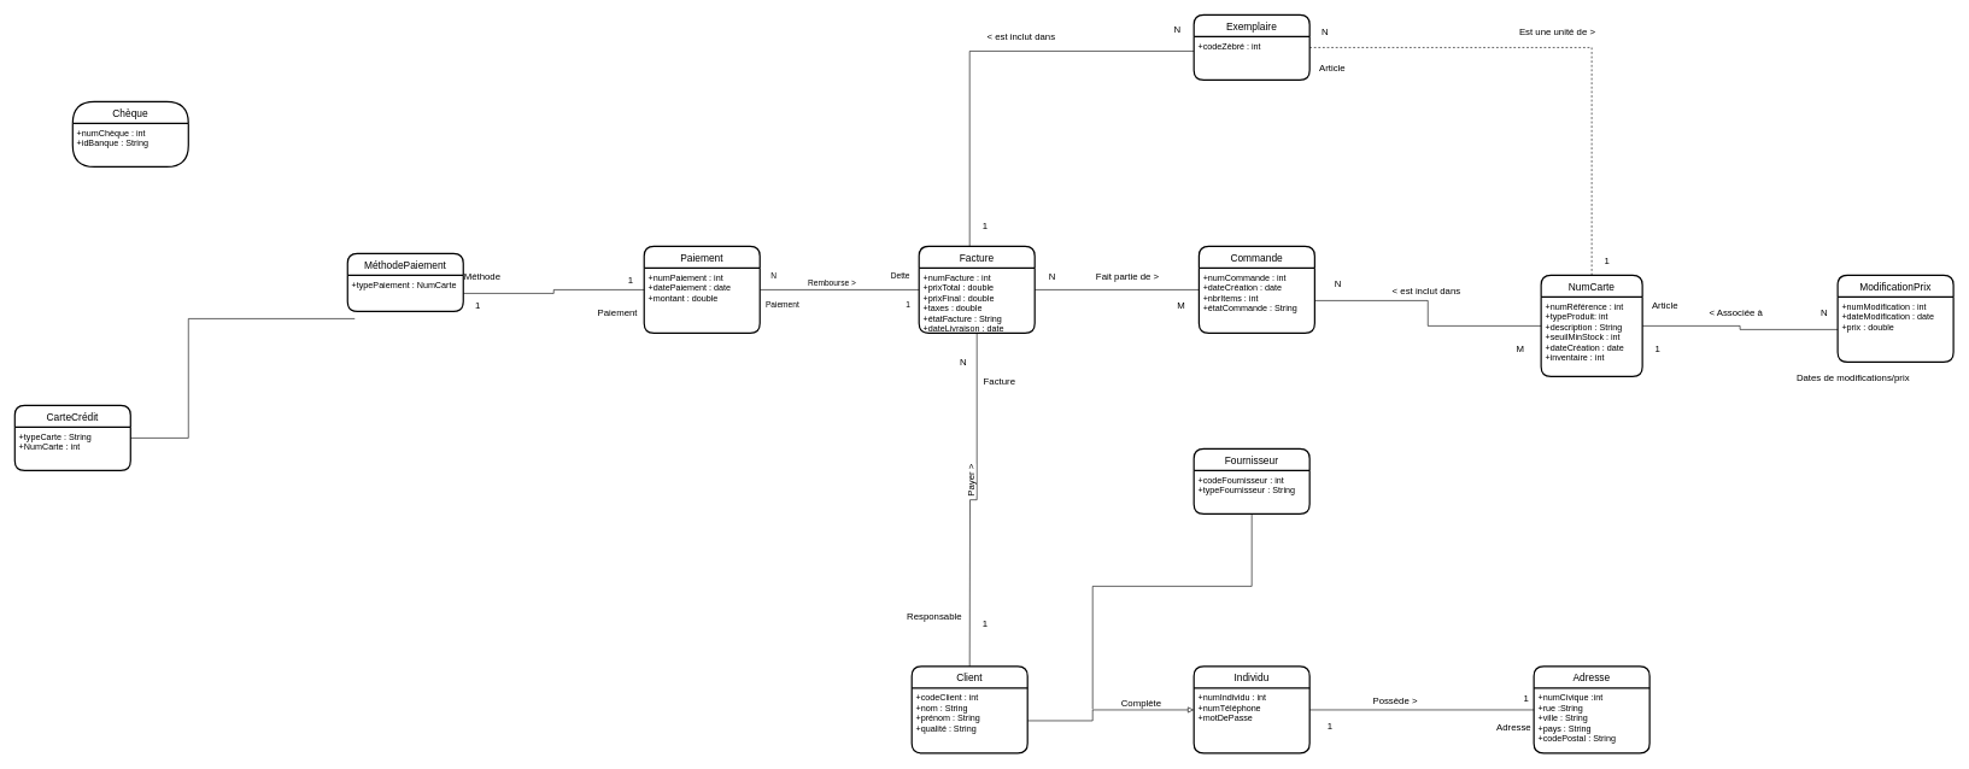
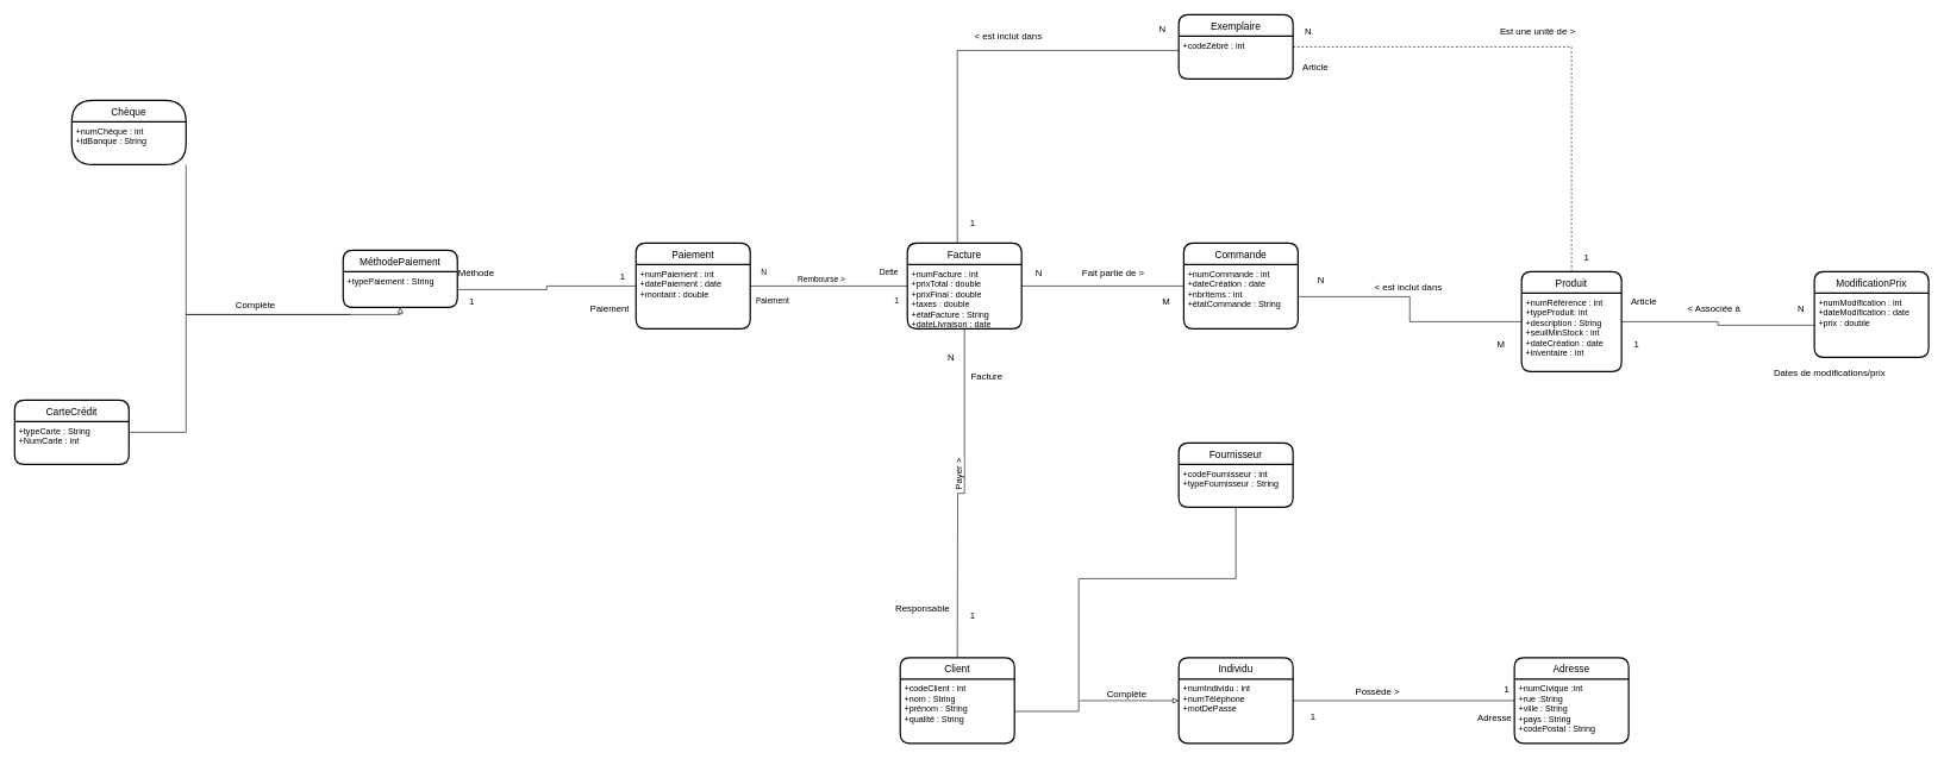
  <mxCell id="0" />
  <mxCell id="1" parent="0" />
- <mxCell id="2" value="NumCarte" style="swimlane;childLayout=stackLayout;horizontal=1;startSize=30;horizontalStack=0;rounded=1;fontSize=14;fontStyle=0;strokeWidth=2;resizeParent=0;resizeLast=1;shadow=0;dashed=0;align=center;" parent="1" vertex="1"><mxGeometry x="2130" y="380" width="140" height="140" as="geometry" /></mxCell>
+ <mxCell id="2" value="Produit" style="swimlane;childLayout=stackLayout;horizontal=1;startSize=30;horizontalStack=0;rounded=1;fontSize=14;fontStyle=0;strokeWidth=2;resizeParent=0;resizeLast=1;shadow=0;dashed=0;align=center;" parent="1" vertex="1"><mxGeometry x="2130" y="380" width="140" height="140" as="geometry" /></mxCell>
  <mxCell id="3" value="+numRéférence : int&#10;+typeProduit: int&#10;+description : String&#10;+seuilMinStock : int&#10;+dateCréation : date&#10;+inventaire : int&#10;" style="align=left;strokeColor=none;fillColor=none;spacingLeft=4;fontSize=12;verticalAlign=top;resizable=0;rotatable=0;part=1;" parent="2" vertex="1"><mxGeometry y="30" width="140" height="110" as="geometry" /></mxCell>
  <mxCell id="4" style="edgeStyle=orthogonalEdgeStyle;rounded=0;orthogonalLoop=1;jettySize=auto;html=1;endArrow=none;endFill=0;" parent="1" source="51" target="2" edge="1"><mxGeometry relative="1" as="geometry" /></mxCell>
  <mxCell id="5" value="N" style="edgeLabel;html=1;align=center;verticalAlign=middle;resizable=0;points=[];fontSize=13;" parent="4" vertex="1" connectable="0"><mxGeometry x="-0.054" y="58" relative="1" as="geometry"><mxPoint x="110" y="-83" as="offset" /></mxGeometry></mxCell>
  <mxCell id="6" value="1" style="edgeLabel;html=1;align=center;verticalAlign=middle;resizable=0;points=[];fontSize=13;" parent="4" vertex="1" connectable="0"><mxGeometry x="0.855" y="3" relative="1" as="geometry"><mxPoint y="27" as="offset" /></mxGeometry></mxCell>
  <mxCell id="7" value="Article" style="edgeLabel;html=1;align=center;verticalAlign=middle;resizable=0;points=[];fontSize=13;" parent="4" vertex="1" connectable="0"><mxGeometry x="0.818" y="2" relative="1" as="geometry"><mxPoint x="5" y="-32" as="offset" /></mxGeometry></mxCell>
  <mxCell id="8" value="Dates de modifications/prix" style="edgeLabel;html=1;align=center;verticalAlign=middle;resizable=0;points=[];fontSize=13;" parent="4" vertex="1" connectable="0"><mxGeometry x="-0.818" y="-3" relative="1" as="geometry"><mxPoint x="45" y="68" as="offset" /></mxGeometry></mxCell>
  <mxCell id="9" value="&amp;lt; Associée à&amp;nbsp;" style="edgeLabel;html=1;align=center;verticalAlign=middle;resizable=0;points=[];fontSize=13;rotation=0;" parent="4" vertex="1" connectable="0"><mxGeometry x="0.132" y="1" relative="1" as="geometry"><mxPoint x="11" y="-21" as="offset" /></mxGeometry></mxCell>
  <mxCell id="10" value="Fournisseur" style="swimlane;childLayout=stackLayout;horizontal=1;startSize=30;horizontalStack=0;rounded=1;fontSize=14;fontStyle=0;strokeWidth=2;resizeParent=0;resizeLast=1;shadow=0;dashed=0;align=center;" parent="1" vertex="1"><mxGeometry x="1650" y="620" width="160" height="90" as="geometry" /></mxCell>
  <mxCell id="11" value="+codeFournisseur : int&#10;+typeFournisseur : String&#10;" style="align=left;strokeColor=none;fillColor=none;spacingLeft=4;fontSize=12;verticalAlign=top;resizable=0;rotatable=0;part=1;" parent="10" vertex="1"><mxGeometry y="30" width="160" height="60" as="geometry" /></mxCell>
  <mxCell id="12" style="edgeStyle=orthogonalEdgeStyle;rounded=0;orthogonalLoop=1;jettySize=auto;html=1;endArrow=none;endFill=0;fontSize=13;" parent="1" target="10" edge="1"><mxGeometry relative="1" as="geometry"><mxPoint x="1510" y="980" as="sourcePoint" /><Array as="points"><mxPoint x="1510" y="810" /><mxPoint x="1730" y="810" /></Array></mxGeometry></mxCell>
  <mxCell id="13" value="Individu" style="swimlane;childLayout=stackLayout;horizontal=1;startSize=30;horizontalStack=0;rounded=1;fontSize=14;fontStyle=0;strokeWidth=2;resizeParent=0;resizeLast=1;shadow=0;dashed=0;align=center;" parent="1" vertex="1"><mxGeometry x="1650" y="921" width="160" height="120" as="geometry" /></mxCell>
  <mxCell id="14" value="+numIndividu : int&#10;+numTéléphone&#10;+motDePasse&#10;" style="align=left;strokeColor=none;fillColor=none;spacingLeft=4;fontSize=12;verticalAlign=top;resizable=0;rotatable=0;part=1;" parent="13" vertex="1"><mxGeometry y="30" width="160" height="90" as="geometry" /></mxCell>
  <mxCell id="15" style="edgeStyle=orthogonalEdgeStyle;rounded=0;orthogonalLoop=1;jettySize=auto;html=1;endArrow=none;endFill=0;fontSize=13;" parent="1" source="24" target="13" edge="1"><mxGeometry relative="1" as="geometry" /></mxCell>
  <mxCell id="16" value="1" style="edgeLabel;html=1;align=center;verticalAlign=middle;resizable=0;points=[];fontSize=13;" parent="15" vertex="1" connectable="0"><mxGeometry x="0.825" y="1" relative="1" as="geometry"><mxPoint y="20" as="offset" /></mxGeometry></mxCell>
  <mxCell id="17" value="1" style="edgeLabel;html=1;align=center;verticalAlign=middle;resizable=0;points=[];fontSize=13;" parent="15" vertex="1" connectable="0"><mxGeometry x="-0.863" y="2" relative="1" as="geometry"><mxPoint x="9" y="-19" as="offset" /></mxGeometry></mxCell>
  <mxCell id="18" value="Adresse" style="edgeLabel;html=1;align=center;verticalAlign=middle;resizable=0;points=[];fontSize=13;" parent="15" vertex="1" connectable="0"><mxGeometry x="-0.75" y="2" relative="1" as="geometry"><mxPoint x="10" y="21" as="offset" /></mxGeometry></mxCell>
  <mxCell id="19" value="Possède &amp;gt;" style="edgeLabel;html=1;align=center;verticalAlign=middle;resizable=0;points=[];fontSize=13;" parent="15" vertex="1" connectable="0"><mxGeometry x="0.163" y="-1" relative="1" as="geometry"><mxPoint x="-13" y="-12" as="offset" /></mxGeometry></mxCell>
  <mxCell id="20" style="edgeStyle=orthogonalEdgeStyle;rounded=0;orthogonalLoop=1;jettySize=auto;html=1;endArrow=block;endFill=0;fontSize=13;" parent="1" source="23" target="13" edge="1"><mxGeometry relative="1" as="geometry"><Array as="points"><mxPoint x="1510" y="996" /><mxPoint x="1510" y="981" /></Array></mxGeometry></mxCell>
  <mxCell id="21" value="Complète" style="edgeLabel;html=1;align=center;verticalAlign=middle;resizable=0;points=[];fontSize=13;" parent="20" vertex="1" connectable="0"><mxGeometry x="0.292" relative="1" as="geometry"><mxPoint x="13" y="-10" as="offset" /></mxGeometry></mxCell>
  <mxCell id="22" value="Client" style="swimlane;childLayout=stackLayout;horizontal=1;startSize=30;horizontalStack=0;rounded=1;fontSize=14;fontStyle=0;strokeWidth=2;resizeParent=0;resizeLast=1;shadow=0;dashed=0;align=center;" parent="1" vertex="1"><mxGeometry x="1260" y="921" width="160" height="120" as="geometry" /></mxCell>
  <mxCell id="23" value="+codeClient : int&#10;+nom : String&#10;+prénom : String&#10;+qualité : String" style="align=left;strokeColor=none;fillColor=none;spacingLeft=4;fontSize=12;verticalAlign=top;resizable=0;rotatable=0;part=1;" parent="22" vertex="1"><mxGeometry y="30" width="160" height="90" as="geometry" /></mxCell>
  <mxCell id="24" value="Adresse" style="swimlane;childLayout=stackLayout;horizontal=1;startSize=30;horizontalStack=0;rounded=1;fontSize=14;fontStyle=0;strokeWidth=2;resizeParent=0;resizeLast=1;shadow=0;dashed=0;align=center;" parent="1" vertex="1"><mxGeometry x="2120" y="921" width="160" height="120" as="geometry" /></mxCell>
  <mxCell id="25" value="+numCivique :int&#10;+rue :String&#10;+ville : String&#10;+pays : String&#10;+codePostal : String" style="align=left;strokeColor=none;fillColor=none;spacingLeft=4;fontSize=12;verticalAlign=top;resizable=0;rotatable=0;part=1;" parent="24" vertex="1"><mxGeometry y="30" width="160" height="90" as="geometry" /></mxCell>
  <mxCell id="26" style="edgeStyle=orthogonalEdgeStyle;rounded=0;orthogonalLoop=1;jettySize=auto;html=1;endArrow=none;endFill=0;fontSize=13;" parent="1" edge="1" source="63"><mxGeometry relative="1" as="geometry"><mxPoint x="1340" y="740" as="sourcePoint" /><mxPoint x="1340" y="921" as="targetPoint" /></mxGeometry></mxCell>
  <mxCell id="27" value="1" style="edgeLabel;html=1;align=center;verticalAlign=middle;resizable=0;points=[];fontSize=13;" parent="26" vertex="1" connectable="0"><mxGeometry x="0.746" y="1" relative="1" as="geometry"><mxPoint x="19" as="offset" /></mxGeometry></mxCell>
  <mxCell id="28" value="N" style="edgeLabel;html=1;align=center;verticalAlign=middle;resizable=0;points=[];fontSize=13;" parent="26" vertex="1" connectable="0"><mxGeometry x="-0.867" y="-3" relative="1" as="geometry"><mxPoint x="-17" y="8.33" as="offset" /></mxGeometry></mxCell>
  <mxCell id="29" value="Responsable" style="edgeLabel;html=1;align=center;verticalAlign=middle;resizable=0;points=[];fontSize=13;" parent="26" vertex="1" connectable="0"><mxGeometry x="0.668" y="1" relative="1" as="geometry"><mxPoint x="-51" y="9" as="offset" /></mxGeometry></mxCell>
  <mxCell id="30" value="Facture" style="edgeLabel;html=1;align=center;verticalAlign=middle;resizable=0;points=[];fontSize=13;" parent="26" vertex="1" connectable="0"><mxGeometry x="-0.691" y="-2" relative="1" as="geometry"><mxPoint x="32" y="-8" as="offset" /></mxGeometry></mxCell>
  <mxCell id="31" value="Payer &amp;gt;" style="edgeLabel;html=1;align=center;verticalAlign=middle;resizable=0;points=[];fontSize=13;rotation=-90;" parent="26" vertex="1" connectable="0"><mxGeometry x="-0.127" y="2" relative="1" as="geometry"><mxPoint x="-12" as="offset" /></mxGeometry></mxCell>
  <mxCell id="32" style="edgeStyle=orthogonalEdgeStyle;rounded=0;orthogonalLoop=1;jettySize=auto;html=1;endArrow=none;endFill=0;fontSize=13;" parent="1" source="77" edge="1"><mxGeometry relative="1" as="geometry"><mxPoint x="490" y="440" as="targetPoint" /><Array as="points"><mxPoint x="260" y="440" /></Array></mxGeometry></mxCell>
+ <mxCell id="33" style="edgeStyle=orthogonalEdgeStyle;rounded=0;orthogonalLoop=1;jettySize=auto;html=1;endArrow=block;endFill=0;fontSize=13;" parent="1" source="76" target="73" edge="1"><mxGeometry relative="1" as="geometry"><Array as="points"><mxPoint x="260" y="440" /></Array></mxGeometry></mxCell>
+ <mxCell id="34" value="Complète" style="edgeLabel;html=1;align=center;verticalAlign=middle;resizable=0;points=[];fontSize=13;" parent="33" vertex="1" connectable="0"><mxGeometry x="0.176" y="1" relative="1" as="geometry"><mxPoint y="-14" as="offset" /></mxGeometry></mxCell>
  <mxCell id="35" style="edgeStyle=orthogonalEdgeStyle;rounded=0;orthogonalLoop=1;jettySize=auto;html=1;endArrow=none;endFill=0;fontSize=13;" parent="1" source="74" target="71" edge="1"><mxGeometry relative="1" as="geometry" /></mxCell>
  <mxCell id="36" value="1" style="edgeLabel;html=1;align=center;verticalAlign=middle;resizable=0;points=[];fontSize=13;" parent="35" vertex="1" connectable="0"><mxGeometry x="0.847" y="1" relative="1" as="geometry"><mxPoint y="-14" as="offset" /></mxGeometry></mxCell>
  <mxCell id="37" value="1" style="edgeLabel;html=1;align=center;verticalAlign=middle;resizable=0;points=[];fontSize=13;" parent="35" vertex="1" connectable="0"><mxGeometry x="-0.849" y="-2" relative="1" as="geometry"><mxPoint y="13" as="offset" /></mxGeometry></mxCell>
  <mxCell id="38" value="Paiement" style="edgeLabel;html=1;align=center;verticalAlign=middle;resizable=0;points=[];fontSize=13;" parent="35" vertex="1" connectable="0"><mxGeometry x="0.818" y="3" relative="1" as="geometry"><mxPoint x="-14.17" y="33" as="offset" /></mxGeometry></mxCell>
  <mxCell id="39" value="Méthode" style="edgeLabel;html=1;align=center;verticalAlign=middle;resizable=0;points=[];fontSize=13;" parent="35" vertex="1" connectable="0"><mxGeometry x="-0.685" y="1" relative="1" as="geometry"><mxPoint x="-15" y="-24" as="offset" /></mxGeometry></mxCell>
  <mxCell id="40" style="edgeStyle=orthogonalEdgeStyle;rounded=0;orthogonalLoop=1;jettySize=auto;html=1;endArrow=none;endFill=0;fontSize=13;" parent="1" source="63" target="61" edge="1"><mxGeometry relative="1" as="geometry"><Array as="points"><mxPoint x="1340" y="70" /></Array><mxPoint x="1330" y="200" as="sourcePoint" /></mxGeometry></mxCell>
  <mxCell id="41" value="1" style="edgeLabel;html=1;align=center;verticalAlign=middle;resizable=0;points=[];fontSize=13;" parent="40" vertex="1" connectable="0"><mxGeometry x="-0.869" y="-3" relative="1" as="geometry"><mxPoint x="17" y="8" as="offset" /></mxGeometry></mxCell>
  <mxCell id="42" value="N" style="edgeLabel;html=1;align=center;verticalAlign=middle;resizable=0;points=[];fontSize=13;" parent="40" vertex="1" connectable="0"><mxGeometry x="0.917" y="2" relative="1" as="geometry"><mxPoint y="-28.06" as="offset" /></mxGeometry></mxCell>
  <mxCell id="43" value="&amp;lt; est inclut dans" style="edgeLabel;html=1;align=center;verticalAlign=middle;resizable=0;points=[];fontSize=13;" parent="40" vertex="1" connectable="0"><mxGeometry x="-0.069" y="-23" relative="1" as="geometry"><mxPoint x="70.47" y="-43.06" as="offset" /></mxGeometry></mxCell>
  <mxCell id="44" style="edgeStyle=orthogonalEdgeStyle;rounded=0;orthogonalLoop=1;jettySize=auto;html=1;endArrow=none;endFill=0;fontSize=13;" parent="1" source="48" target="63" edge="1"><mxGeometry relative="1" as="geometry"><mxPoint x="1540" y="370" as="targetPoint" /></mxGeometry></mxCell>
  <mxCell id="45" value="N" style="edgeLabel;html=1;align=center;verticalAlign=middle;resizable=0;points=[];fontSize=13;" parent="44" vertex="1" connectable="0"><mxGeometry x="0.797" y="-1" relative="1" as="geometry"><mxPoint y="-19" as="offset" /></mxGeometry></mxCell>
  <mxCell id="46" value="M" style="edgeLabel;html=1;align=center;verticalAlign=middle;resizable=0;points=[];fontSize=13;" parent="44" vertex="1" connectable="0"><mxGeometry x="-0.797" y="-1" relative="1" as="geometry"><mxPoint x="-3" y="21" as="offset" /></mxGeometry></mxCell>
  <mxCell id="47" value="Fait partie de &amp;gt;" style="edgeLabel;html=1;align=center;verticalAlign=middle;resizable=0;points=[];fontSize=13;" parent="44" vertex="1" connectable="0"><mxGeometry x="-0.115" y="3" relative="1" as="geometry"><mxPoint y="-23" as="offset" /></mxGeometry></mxCell>
  <mxCell id="48" value="Commande" style="swimlane;childLayout=stackLayout;horizontal=1;startSize=30;horizontalStack=0;rounded=1;fontSize=14;fontStyle=0;strokeWidth=2;resizeParent=0;resizeLast=1;shadow=0;dashed=0;align=center;" parent="1" vertex="1"><mxGeometry x="1657" y="340" width="160" height="120" as="geometry" /></mxCell>
  <mxCell id="49" value="+numCommande : int&#10;+dateCréation : date&#10;+nbrItems : int&#10;+étatCommande : String" style="align=left;strokeColor=none;fillColor=none;spacingLeft=4;fontSize=12;verticalAlign=top;resizable=0;rotatable=0;part=1;" parent="48" vertex="1"><mxGeometry y="30" width="160" height="90" as="geometry" /></mxCell>
  <mxCell id="50" value="ModificationPrix" style="swimlane;childLayout=stackLayout;horizontal=1;startSize=30;horizontalStack=0;rounded=1;fontSize=14;fontStyle=0;strokeWidth=2;resizeParent=0;resizeLast=1;shadow=0;dashed=0;align=center;" parent="1" vertex="1"><mxGeometry x="2540" y="380" width="160" height="120" as="geometry" /></mxCell>
  <mxCell id="51" value="+numModification : int&#10;+dateModification : date&#10;+prix : double" style="align=left;strokeColor=none;fillColor=none;spacingLeft=4;fontSize=12;verticalAlign=top;resizable=0;rotatable=0;part=1;" parent="50" vertex="1"><mxGeometry y="30" width="160" height="90" as="geometry" /></mxCell>
  <mxCell id="52" style="edgeStyle=orthogonalEdgeStyle;rounded=0;orthogonalLoop=1;jettySize=auto;html=1;endArrow=none;endFill=0;fontSize=13;" parent="1" source="49" target="2" edge="1"><mxGeometry relative="1" as="geometry" /></mxCell>
  <mxCell id="53" value="N" style="edgeLabel;html=1;align=center;verticalAlign=middle;resizable=0;points=[];fontSize=13;" parent="52" vertex="1" connectable="0"><mxGeometry x="-0.822" relative="1" as="geometry"><mxPoint y="-25" as="offset" /></mxGeometry></mxCell>
  <mxCell id="54" value="M" style="edgeLabel;html=1;align=center;verticalAlign=middle;resizable=0;points=[];fontSize=13;" parent="52" vertex="1" connectable="0"><mxGeometry x="0.828" y="2" relative="1" as="geometry"><mxPoint y="32" as="offset" /></mxGeometry></mxCell>
  <mxCell id="55" value="&amp;lt; est inclut dans&amp;nbsp;" style="edgeLabel;html=1;align=center;verticalAlign=middle;resizable=0;points=[];fontSize=13;" parent="52" vertex="1" connectable="0"><mxGeometry x="-0.108" y="1" relative="1" as="geometry"><mxPoint y="-14" as="offset" /></mxGeometry></mxCell>
  <mxCell id="56" style="edgeStyle=orthogonalEdgeStyle;rounded=0;orthogonalLoop=1;jettySize=auto;html=1;endArrow=none;endFill=0;fontSize=13;exitX=1;exitY=0.25;exitDx=0;exitDy=0;dashed=1;" parent="1" source="62" target="2" edge="1"><mxGeometry relative="1" as="geometry" /></mxCell>
  <mxCell id="57" value="N" style="edgeLabel;html=1;align=center;verticalAlign=middle;resizable=0;points=[];fontSize=13;" parent="56" vertex="1" connectable="0"><mxGeometry x="-0.904" relative="1" as="geometry"><mxPoint x="-14" y="-22.5" as="offset" /></mxGeometry></mxCell>
  <mxCell id="58" value="1" style="edgeLabel;html=1;align=center;verticalAlign=middle;resizable=0;points=[];fontSize=13;" parent="56" vertex="1" connectable="0"><mxGeometry x="0.937" relative="1" as="geometry"><mxPoint x="20" y="1" as="offset" /></mxGeometry></mxCell>
  <mxCell id="59" value="Est une unité de &amp;gt;&amp;nbsp;" style="edgeLabel;html=1;align=center;verticalAlign=middle;resizable=0;points=[];fontSize=13;" parent="56" vertex="1" connectable="0"><mxGeometry x="-0.125" y="3" relative="1" as="geometry"><mxPoint x="35" y="-19.5" as="offset" /></mxGeometry></mxCell>
  <mxCell id="60" value="Article" style="edgeLabel;html=1;align=center;verticalAlign=middle;resizable=0;points=[];fontSize=13;" parent="56" vertex="1" connectable="0"><mxGeometry x="-0.931" y="-1" relative="1" as="geometry"><mxPoint x="6" y="26.5" as="offset" /></mxGeometry></mxCell>
  <mxCell id="61" value="Exemplaire" style="swimlane;childLayout=stackLayout;horizontal=1;startSize=30;horizontalStack=0;rounded=1;fontSize=14;fontStyle=0;strokeWidth=2;resizeParent=0;resizeLast=1;shadow=0;dashed=0;align=center;" parent="1" vertex="1"><mxGeometry x="1650" y="20" width="160" height="90" as="geometry" /></mxCell>
  <mxCell id="62" value="+codeZèbré : int" style="align=left;strokeColor=none;fillColor=none;spacingLeft=4;fontSize=12;verticalAlign=top;resizable=0;rotatable=0;part=1;" parent="61" vertex="1"><mxGeometry y="30" width="160" height="60" as="geometry" /></mxCell>
  <mxCell id="63" value="Facture" style="swimlane;childLayout=stackLayout;horizontal=1;startSize=30;horizontalStack=0;rounded=1;fontSize=14;fontStyle=0;strokeWidth=2;resizeParent=0;resizeLast=1;shadow=0;dashed=0;align=center;" parent="1" vertex="1"><mxGeometry x="1270" y="340" width="160" height="120" as="geometry" /></mxCell>
  <mxCell id="64" value="+numFacture : int&#10;+prixTotal : double&#10;+prixFinal : double&#10;+taxes : double&#10;+étatFacture : String&#10;+dateLivraison : date" style="align=left;strokeColor=none;fillColor=none;spacingLeft=4;fontSize=12;verticalAlign=top;resizable=0;rotatable=0;part=1;" parent="63" vertex="1"><mxGeometry y="30" width="160" height="90" as="geometry" /></mxCell>
  <mxCell id="65" style="edgeStyle=orthogonalEdgeStyle;rounded=0;orthogonalLoop=1;jettySize=auto;html=1;endArrow=none;endFill=0;" edge="1" parent="1" source="71" target="63"><mxGeometry relative="1" as="geometry" /></mxCell>
  <mxCell id="66" value="1" style="edgeLabel;html=1;align=center;verticalAlign=middle;resizable=0;points=[];" vertex="1" connectable="0" parent="65"><mxGeometry x="0.852" relative="1" as="geometry"><mxPoint y="20" as="offset" /></mxGeometry></mxCell>
  <mxCell id="67" value="N" style="edgeLabel;html=1;align=center;verticalAlign=middle;resizable=0;points=[];" vertex="1" connectable="0" parent="65"><mxGeometry x="-0.835" y="-1" relative="1" as="geometry"><mxPoint y="-21" as="offset" /></mxGeometry></mxCell>
  <mxCell id="68" value="Dette" style="edgeLabel;html=1;align=center;verticalAlign=middle;resizable=0;points=[];" vertex="1" connectable="0" parent="65"><mxGeometry x="0.682" y="2" relative="1" as="geometry"><mxPoint x="8" y="-18" as="offset" /></mxGeometry></mxCell>
  <mxCell id="69" value="Paiement" style="edgeLabel;html=1;align=center;verticalAlign=middle;resizable=0;points=[];" vertex="1" connectable="0" parent="65"><mxGeometry x="-0.818" y="-1" relative="1" as="geometry"><mxPoint x="10" y="19" as="offset" /></mxGeometry></mxCell>
  <mxCell id="70" value="Rembourse &amp;gt;&amp;nbsp;" style="edgeLabel;html=1;align=center;verticalAlign=middle;resizable=0;points=[];" vertex="1" connectable="0" parent="65"><mxGeometry x="-0.091" y="-1" relative="1" as="geometry"><mxPoint y="-11" as="offset" /></mxGeometry></mxCell>
  <mxCell id="71" value="Paiement" style="swimlane;childLayout=stackLayout;horizontal=1;startSize=30;horizontalStack=0;rounded=1;fontSize=14;fontStyle=0;strokeWidth=2;resizeParent=0;resizeLast=1;shadow=0;dashed=0;align=center;" parent="1" vertex="1"><mxGeometry x="890" y="340" width="160" height="120" as="geometry" /></mxCell>
  <mxCell id="72" value="+numPaiement : int&#10;+datePaiement : date&#10;+montant : double &#10;" style="align=left;strokeColor=none;fillColor=none;spacingLeft=4;fontSize=12;verticalAlign=top;resizable=0;rotatable=0;part=1;" parent="71" vertex="1"><mxGeometry y="30" width="160" height="90" as="geometry" /></mxCell>
  <mxCell id="73" value="MéthodePaiement" style="swimlane;childLayout=stackLayout;horizontal=1;startSize=30;horizontalStack=0;rounded=1;fontSize=14;fontStyle=0;strokeWidth=2;resizeParent=0;resizeLast=1;shadow=0;dashed=0;align=center;" parent="1" vertex="1"><mxGeometry x="480" y="350" width="160" height="80" as="geometry" /></mxCell>
- <mxCell id="74" value="+typePaiement : NumCarte&#10;" style="align=left;strokeColor=none;fillColor=none;spacingLeft=4;fontSize=12;verticalAlign=top;resizable=0;rotatable=0;part=1;" parent="73" vertex="1"><mxGeometry y="30" width="160" height="50" as="geometry" /></mxCell>
+ <mxCell id="74" value="+typePaiement : String&#10;" style="align=left;strokeColor=none;fillColor=none;spacingLeft=4;fontSize=12;verticalAlign=top;resizable=0;rotatable=0;part=1;" parent="73" vertex="1"><mxGeometry y="30" width="160" height="50" as="geometry" /></mxCell>
  <mxCell id="75" value="Chèque" style="swimlane;childLayout=stackLayout;horizontal=1;startSize=30;horizontalStack=0;rounded=1;fontSize=14;fontStyle=0;strokeWidth=2;resizeParent=0;resizeLast=1;shadow=0;dashed=0;align=center;arcSize=50;" parent="1" vertex="1"><mxGeometry x="100" y="140" width="160" height="90" as="geometry" /></mxCell>
  <mxCell id="76" value="+numChèque : int&#10;+idBanque : String" style="align=left;strokeColor=none;fillColor=none;spacingLeft=4;fontSize=12;verticalAlign=top;resizable=0;rotatable=0;part=1;" parent="75" vertex="1"><mxGeometry y="30" width="160" height="60" as="geometry" /></mxCell>
  <mxCell id="77" value="CarteCrédit" style="swimlane;childLayout=stackLayout;horizontal=1;startSize=30;horizontalStack=0;rounded=1;fontSize=14;fontStyle=0;strokeWidth=2;resizeParent=0;resizeLast=1;shadow=0;dashed=0;align=center;" parent="1" vertex="1"><mxGeometry x="20" y="560" width="160" height="90" as="geometry" /></mxCell>
  <mxCell id="78" value="+typeCarte : String&#10;+NumCarte : int" style="align=left;strokeColor=none;fillColor=none;spacingLeft=4;fontSize=12;verticalAlign=top;resizable=0;rotatable=0;part=1;" parent="77" vertex="1"><mxGeometry y="30" width="160" height="60" as="geometry" /></mxCell>
